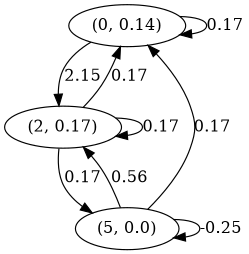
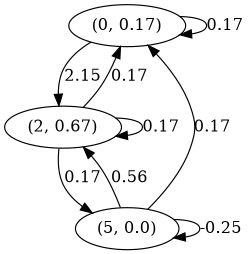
  digraph {
-   n1 [label="(0, 0.14)"]
-   n2 [label="(2, 0.17)"]
+   n1 [label="(0, 0.17)"]
+   n2 [label="(2, 0.67)"]
    n3 [label="(5, 0.0)"]
    n1 -> n1 [label=0.17]
    n1 -> n2 [label=2.15]
    n2 -> n1 [label=0.17]
    n2 -> n2 [label=0.17]
    n2 -> n3 [label=0.17]
    n3 -> n1 [label=0.17]
    n3 -> n2 [label=0.56]
    n3 -> n3 [label=-0.25]
  }
